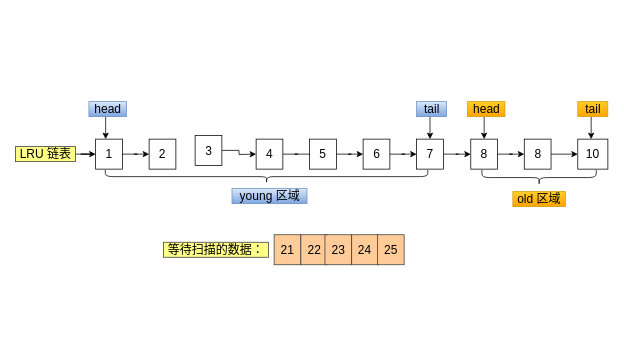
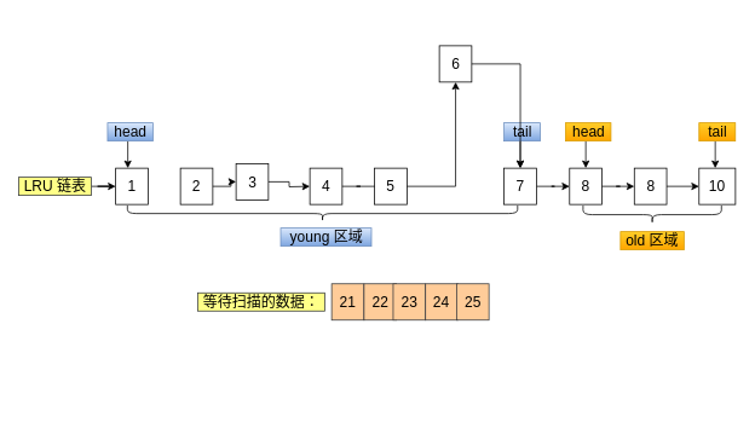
  <mxCell id="0" />
  <mxCell id="1" parent="0" />
  <mxCell id="2" value="1" style="rounded=0;whiteSpace=wrap;html=1;fontSize=16;" vertex="1" parent="1"><mxGeometry x="126.998" y="185" width="35.666" height="40" as="geometry" /></mxCell>
  <mxCell id="3" value="" style="endArrow=classic;html=1;rounded=0;entryX=0;entryY=0;entryDx=0;entryDy=0;fontSize=16;" edge="1" parent="1"><mxGeometry width="50" height="50" relative="1" as="geometry"><mxPoint x="140.372" y="155" as="sourcePoint" /><mxPoint x="140.372" y="185" as="targetPoint" /></mxGeometry></mxCell>
  <mxCell id="4" value="head" style="text;html=1;align=center;verticalAlign=middle;resizable=0;points=[];autosize=1;strokeColor=#6c8ebf;fillColor=#dae8fc;fontSize=16;gradientColor=#7ea6e0;" vertex="1" parent="1"><mxGeometry x="118.081" y="135" width="50" height="20" as="geometry" /></mxCell>
  <mxCell id="5" value="2" style="rounded=0;whiteSpace=wrap;html=1;fontSize=16;" vertex="1" parent="1"><mxGeometry x="198.33" y="185" width="35.666" height="40" as="geometry" /></mxCell>
- <mxCell id="6" style="edgeStyle=orthogonalEdgeStyle;rounded=0;orthogonalLoop=1;jettySize=auto;html=1;entryX=0;entryY=0.5;entryDx=0;entryDy=0;fontSize=16;" edge="1" parent="1" source="2" target="5"><mxGeometry relative="1" as="geometry" /></mxCell>
  <mxCell id="7" value="" style="shape=curlyBracket;whiteSpace=wrap;html=1;rounded=1;flipH=1;fontSize=16;rotation=90;" vertex="1" parent="1"><mxGeometry x="345.99" y="20" width="17.83" height="430" as="geometry" /></mxCell>
  <mxCell id="8" value="young 区域" style="text;html=1;align=center;verticalAlign=middle;resizable=0;points=[];autosize=1;strokeColor=#6c8ebf;fillColor=#dae8fc;fontSize=16;gradientColor=#7ea6e0;" vertex="1" parent="1"><mxGeometry x="308.827" y="251" width="100" height="20" as="geometry" /></mxCell>
  <mxCell id="9" value="old 区域" style="text;html=1;align=center;verticalAlign=middle;resizable=0;points=[];autosize=1;strokeColor=#d79b00;fillColor=#ffcd28;fontSize=16;gradientColor=#ffa500;" vertex="1" parent="1"><mxGeometry x="683.297" y="255" width="70" height="20" as="geometry" /></mxCell>
  <mxCell id="10" style="edgeStyle=orthogonalEdgeStyle;rounded=0;orthogonalLoop=1;jettySize=auto;html=1;entryX=0;entryY=0.5;entryDx=0;entryDy=0;fontSize=16;" edge="1" parent="1" source="11"><mxGeometry relative="1" as="geometry"><mxPoint x="340.993" y="205" as="targetPoint" /></mxGeometry></mxCell>
  <mxCell id="11" value="3" style="rounded=0;whiteSpace=wrap;html=1;fontSize=16;" vertex="1" parent="1"><mxGeometry x="259.661" y="180" width="35.666" height="40" as="geometry" /></mxCell>
+ <mxCell id="12" style="edgeStyle=orthogonalEdgeStyle;rounded=0;orthogonalLoop=1;jettySize=auto;html=1;entryX=0;entryY=0.5;entryDx=0;entryDy=0;fontSize=16;" edge="1" parent="1" source="5" target="11"><mxGeometry relative="1" as="geometry" /></mxCell>
  <mxCell id="13" value="8" style="rounded=0;whiteSpace=wrap;html=1;fontSize=16;" vertex="1" parent="1"><mxGeometry x="627.212" y="185" width="35.666" height="40" as="geometry" /></mxCell>
  <mxCell id="14" value="" style="endArrow=classic;html=1;rounded=0;entryX=0;entryY=0;entryDx=0;entryDy=0;fontSize=16;" edge="1" parent="1"><mxGeometry width="50" height="50" relative="1" as="geometry"><mxPoint x="572.822" y="155" as="sourcePoint" /><mxPoint x="572.822" y="185" as="targetPoint" /></mxGeometry></mxCell>
  <mxCell id="15" value="tail" style="text;html=1;align=center;verticalAlign=middle;resizable=0;points=[];autosize=1;strokeColor=#6c8ebf;fillColor=#dae8fc;fontSize=16;gradientColor=#7ea6e0;" vertex="1" parent="1"><mxGeometry x="554.989" y="135" width="40" height="20" as="geometry" /></mxCell>
  <mxCell id="16" value="8" style="rounded=0;whiteSpace=wrap;html=1;fontSize=16;" vertex="1" parent="1"><mxGeometry x="698.544" y="185" width="35.666" height="40" as="geometry" /></mxCell>
  <mxCell id="17" style="edgeStyle=orthogonalEdgeStyle;rounded=0;orthogonalLoop=1;jettySize=auto;html=1;entryX=0;entryY=0.5;entryDx=0;entryDy=0;fontSize=16;" edge="1" parent="1" source="13" target="16"><mxGeometry relative="1" as="geometry" /></mxCell>
  <mxCell id="18" style="edgeStyle=orthogonalEdgeStyle;rounded=0;orthogonalLoop=1;jettySize=auto;html=1;entryX=0;entryY=0.5;entryDx=0;entryDy=0;fontSize=16;" edge="1" parent="1" target="19"><mxGeometry relative="1" as="geometry"><mxPoint x="734.21" y="205" as="sourcePoint" /></mxGeometry></mxCell>
  <mxCell id="19" value="10" style="rounded=0;whiteSpace=wrap;html=1;fontSize=16;" vertex="1" parent="1"><mxGeometry x="769.876" y="185" width="40.124" height="40" as="geometry" /></mxCell>
  <mxCell id="20" value="" style="endArrow=classic;html=1;rounded=0;entryX=0;entryY=0;entryDx=0;entryDy=0;fontSize=16;" edge="1" parent="1"><mxGeometry width="50" height="50" relative="1" as="geometry"><mxPoint x="645.045" y="155" as="sourcePoint" /><mxPoint x="645.045" y="185" as="targetPoint" /></mxGeometry></mxCell>
  <mxCell id="21" value="head" style="text;html=1;align=center;verticalAlign=middle;resizable=0;points=[];autosize=1;strokeColor=#d79b00;fillColor=#ffcd28;fontSize=16;gradientColor=#ffa500;" vertex="1" parent="1"><mxGeometry x="622.754" y="135" width="50" height="20" as="geometry" /></mxCell>
  <mxCell id="22" value="" style="shape=curlyBracket;whiteSpace=wrap;html=1;rounded=1;flipH=1;fontSize=16;rotation=90;" vertex="1" parent="1"><mxGeometry x="708.27" y="160" width="20.06" height="152.5" as="geometry" /></mxCell>
  <mxCell id="23" style="edgeStyle=orthogonalEdgeStyle;rounded=0;orthogonalLoop=1;jettySize=auto;html=1;entryX=0;entryY=0.5;entryDx=0;entryDy=0;fontSize=16;" edge="1" parent="1" source="24" target="2"><mxGeometry relative="1" as="geometry" /></mxCell>
  <mxCell id="24" value="LRU 链表" style="text;html=1;align=center;verticalAlign=middle;resizable=0;points=[];autosize=1;strokeColor=#36393d;fillColor=#ffff88;fontSize=16;" vertex="1" parent="1"><mxGeometry y="195" width="80" height="20" as="geometry" x="20" /></mxCell>
  <mxCell id="25" value="" style="endArrow=classic;html=1;rounded=0;entryX=0;entryY=0;entryDx=0;entryDy=0;fontSize=16;" edge="1" parent="1"><mxGeometry width="50" height="50" relative="1" as="geometry"><mxPoint x="787.709" y="155" as="sourcePoint" /><mxPoint x="787.709" y="185" as="targetPoint" /></mxGeometry></mxCell>
  <mxCell id="26" value="tail" style="text;html=1;align=center;verticalAlign=middle;resizable=0;points=[];autosize=1;strokeColor=#d79b00;fillColor=#ffcd28;fontSize=16;gradientColor=#ffa500;" vertex="1" parent="1"><mxGeometry x="769.876" y="135" width="40" height="20" as="geometry" /></mxCell>
  <mxCell id="27" value="4" style="rounded=0;whiteSpace=wrap;html=1;fontSize=16;" vertex="1" parent="1"><mxGeometry x="340.993" y="185" width="35.666" height="40" as="geometry" /></mxCell>
  <mxCell id="28" value="5" style="rounded=0;whiteSpace=wrap;html=1;fontSize=16;" vertex="1" parent="1"><mxGeometry x="412.325" y="185" width="35.666" height="40" as="geometry" /></mxCell>
  <mxCell id="29" style="edgeStyle=orthogonalEdgeStyle;rounded=0;orthogonalLoop=1;jettySize=auto;html=1;entryX=0;entryY=0.5;entryDx=0;entryDy=0;fontSize=16;endArrow=none;" edge="1" parent="1" source="27" target="28"><mxGeometry relative="1" as="geometry" /></mxCell>
- <mxCell id="30" value="6" style="rounded=0;whiteSpace=wrap;html=1;fontSize=16;" vertex="1" parent="1"><mxGeometry x="483.657" y="185" width="35.666" height="40" as="geometry" /></mxCell>
+ <mxCell id="30" value="6" style="rounded=0;whiteSpace=wrap;html=1;fontSize=16;" vertex="1" parent="1"><mxGeometry x="483.657" y="50" width="35.666" height="40" as="geometry" /></mxCell>
  <mxCell id="31" style="edgeStyle=orthogonalEdgeStyle;rounded=0;orthogonalLoop=1;jettySize=auto;html=1;fontSize=16;" edge="1" parent="1" source="28" target="30"><mxGeometry relative="1" as="geometry" /></mxCell>
  <mxCell id="32" style="edgeStyle=orthogonalEdgeStyle;rounded=0;orthogonalLoop=1;jettySize=auto;html=1;entryX=0;entryY=0.5;entryDx=0;entryDy=0;fontSize=16;" edge="1" parent="1" source="33" target="13"><mxGeometry relative="1" as="geometry" /></mxCell>
  <mxCell id="33" value="7" style="rounded=0;whiteSpace=wrap;html=1;fontSize=16;" vertex="1" parent="1"><mxGeometry x="554.989" y="185" width="35.666" height="40" as="geometry" /></mxCell>
  <mxCell id="34" style="edgeStyle=orthogonalEdgeStyle;rounded=0;orthogonalLoop=1;jettySize=auto;html=1;fontSize=16;" edge="1" parent="1" source="30" target="33"><mxGeometry relative="1" as="geometry" /></mxCell>
  <mxCell id="35" value="21" style="rounded=0;whiteSpace=wrap;html=1;fontSize=16;fillColor=#ffcc99;strokeColor=#36393d;" vertex="1" parent="1"><mxGeometry x="364.998" y="312.5" width="35.666" height="40" as="geometry" /></mxCell>
  <mxCell id="36" value="22" style="rounded=0;whiteSpace=wrap;html=1;fontSize=16;fillColor=#ffcc99;strokeColor=#36393d;" vertex="1" parent="1"><mxGeometry x="400.668" y="312.5" width="35.666" height="40" as="geometry" /></mxCell>
  <mxCell id="37" value="23" style="rounded=0;whiteSpace=wrap;html=1;fontSize=16;fillColor=#ffcc99;strokeColor=#36393d;" vertex="1" parent="1"><mxGeometry x="432.768" y="312.5" width="35.666" height="40" as="geometry" /></mxCell>
  <mxCell id="38" value="24" style="rounded=0;whiteSpace=wrap;html=1;fontSize=16;fillColor=#ffcc99;strokeColor=#36393d;" vertex="1" parent="1"><mxGeometry x="468.438" y="312.5" width="35.666" height="40" as="geometry" /></mxCell>
  <mxCell id="39" value="25" style="rounded=0;whiteSpace=wrap;html=1;fontSize=16;fillColor=#ffcc99;strokeColor=#36393d;" vertex="1" parent="1"><mxGeometry x="502.678" y="312.5" width="35.666" height="40" as="geometry" /></mxCell>
  <mxCell id="40" value="等待扫描的数据：" style="text;html=1;align=center;verticalAlign=middle;resizable=0;points=[];autosize=1;fontSize=16;fillColor=#ffff88;strokeColor=#36393d;" vertex="1" parent="1"><mxGeometry x="217.49" y="322.5" width="140" height="20" as="geometry" /></mxCell>
